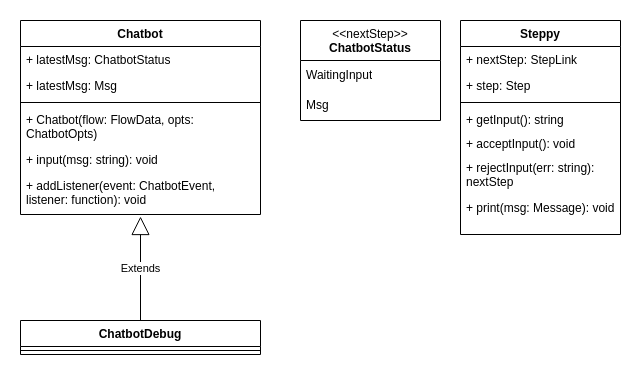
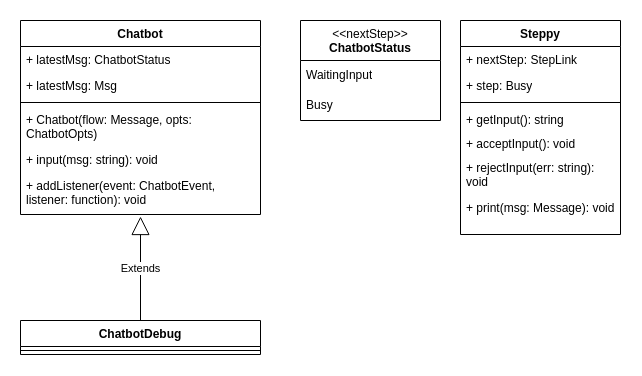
  <mxCell id="0" />
  <mxCell id="1" parent="0" />
  <mxCell id="2" value="Chatbot" style="swimlane;fontStyle=1;align=center;verticalAlign=top;childLayout=stackLayout;horizontal=1;startSize=26;horizontalStack=0;resizeParent=1;resizeParentMax=0;resizeLast=0;collapsible=1;marginBottom=0;whiteSpace=wrap;html=1;" parent="1" vertex="1"><mxGeometry x="20" y="20" width="240" height="194" as="geometry" /></mxCell>
  <mxCell id="3" value="+ latestMsg: ChatbotStatus" style="text;strokeColor=none;fillColor=none;align=left;verticalAlign=top;spacingLeft=4;spacingRight=4;overflow=hidden;rotatable=0;points=[[0,0.5],[1,0.5]];portConstraint=eastwest;whiteSpace=wrap;html=1;" parent="2" vertex="1"><mxGeometry y="26" width="240" height="26" as="geometry" /></mxCell>
  <mxCell id="4" value="+ latestMsg: Msg" style="text;strokeColor=none;fillColor=none;align=left;verticalAlign=top;spacingLeft=4;spacingRight=4;overflow=hidden;rotatable=0;points=[[0,0.5],[1,0.5]];portConstraint=eastwest;whiteSpace=wrap;html=1;" parent="2" vertex="1"><mxGeometry y="52" width="240" height="26" as="geometry" /></mxCell>
  <mxCell id="5" value="" style="line;strokeWidth=1;fillColor=none;align=left;verticalAlign=middle;spacingTop=-1;spacingLeft=3;spacingRight=3;rotatable=0;labelPosition=right;points=[];portConstraint=eastwest;strokeColor=inherit;" parent="2" vertex="1"><mxGeometry y="78" width="240" height="8" as="geometry" /></mxCell>
- <mxCell id="6" value="+ Chatbot(flow: FlowData, opts: ChatbotOpts)" style="text;strokeColor=none;fillColor=none;align=left;verticalAlign=top;spacingLeft=4;spacingRight=4;overflow=hidden;rotatable=0;points=[[0,0.5],[1,0.5]];portConstraint=eastwest;whiteSpace=wrap;html=1;" parent="2" vertex="1"><mxGeometry y="86" width="240" height="40" as="geometry" /></mxCell>
+ <mxCell id="6" value="+ Chatbot(flow: Message, opts: ChatbotOpts)" style="text;strokeColor=none;fillColor=none;align=left;verticalAlign=top;spacingLeft=4;spacingRight=4;overflow=hidden;rotatable=0;points=[[0,0.5],[1,0.5]];portConstraint=eastwest;whiteSpace=wrap;html=1;" parent="2" vertex="1"><mxGeometry y="86" width="240" height="40" as="geometry" /></mxCell>
  <mxCell id="7" value="+ input(msg: string): void" style="text;strokeColor=none;fillColor=none;align=left;verticalAlign=top;spacingLeft=4;spacingRight=4;overflow=hidden;rotatable=0;points=[[0,0.5],[1,0.5]];portConstraint=eastwest;whiteSpace=wrap;html=1;" parent="2" vertex="1"><mxGeometry y="126" width="240" height="26" as="geometry" /></mxCell>
  <mxCell id="8" value="+ addListener(event: ChatbotEvent, listener: function): void" style="text;strokeColor=none;fillColor=none;align=left;verticalAlign=top;spacingLeft=4;spacingRight=4;overflow=hidden;rotatable=0;points=[[0,0.5],[1,0.5]];portConstraint=eastwest;whiteSpace=wrap;html=1;" parent="2" vertex="1"><mxGeometry y="152" width="240" height="42" as="geometry" /></mxCell>
  <mxCell id="9" value="&amp;lt;&amp;lt;nextStep&amp;gt;&amp;gt;&lt;br&gt;&lt;b&gt;ChatbotStatus&lt;/b&gt;" style="swimlane;fontStyle=0;align=center;verticalAlign=top;childLayout=stackLayout;horizontal=1;startSize=40;horizontalStack=0;resizeParent=1;resizeParentMax=0;resizeLast=0;collapsible=0;marginBottom=0;html=1;whiteSpace=wrap;" parent="1" vertex="1"><mxGeometry x="300" y="20" width="140" height="100" as="geometry" /></mxCell>
  <mxCell id="10" value="WaitingInput" style="text;html=1;strokeColor=none;fillColor=none;align=left;verticalAlign=middle;spacingLeft=4;spacingRight=4;overflow=hidden;rotatable=0;points=[[0,0.5],[1,0.5]];portConstraint=eastwest;whiteSpace=wrap;" parent="9" vertex="1"><mxGeometry y="40" width="140" height="30" as="geometry" /></mxCell>
- <mxCell id="11" value="Msg" style="text;html=1;strokeColor=none;fillColor=none;align=left;verticalAlign=middle;spacingLeft=4;spacingRight=4;overflow=hidden;rotatable=0;points=[[0,0.5],[1,0.5]];portConstraint=eastwest;whiteSpace=wrap;" parent="9" vertex="1"><mxGeometry y="70" width="140" height="30" as="geometry" /></mxCell>
+ <mxCell id="11" value="Busy" style="text;html=1;strokeColor=none;fillColor=none;align=left;verticalAlign=middle;spacingLeft=4;spacingRight=4;overflow=hidden;rotatable=0;points=[[0,0.5],[1,0.5]];portConstraint=eastwest;whiteSpace=wrap;" parent="9" vertex="1"><mxGeometry y="70" width="140" height="30" as="geometry" /></mxCell>
  <mxCell id="12" value="Steppy" style="swimlane;fontStyle=1;align=center;verticalAlign=top;childLayout=stackLayout;horizontal=1;startSize=26;horizontalStack=0;resizeParent=1;resizeParentMax=0;resizeLast=0;collapsible=1;marginBottom=0;whiteSpace=wrap;html=1;" parent="1" vertex="1"><mxGeometry x="460" y="20" width="160" height="214" as="geometry" /></mxCell>
  <mxCell id="13" value="+ nextStep: StepLink" style="text;strokeColor=none;fillColor=none;align=left;verticalAlign=top;spacingLeft=4;spacingRight=4;overflow=hidden;rotatable=0;points=[[0,0.5],[1,0.5]];portConstraint=eastwest;whiteSpace=wrap;html=1;" parent="12" vertex="1"><mxGeometry y="26" width="160" height="26" as="geometry" /></mxCell>
- <mxCell id="14" value="+ step: Step" style="text;strokeColor=none;fillColor=none;align=left;verticalAlign=top;spacingLeft=4;spacingRight=4;overflow=hidden;rotatable=0;points=[[0,0.5],[1,0.5]];portConstraint=eastwest;whiteSpace=wrap;html=1;" parent="12" vertex="1"><mxGeometry y="52" width="160" height="26" as="geometry" /></mxCell>
+ <mxCell id="14" value="+ step: Busy" style="text;strokeColor=none;fillColor=none;align=left;verticalAlign=top;spacingLeft=4;spacingRight=4;overflow=hidden;rotatable=0;points=[[0,0.5],[1,0.5]];portConstraint=eastwest;whiteSpace=wrap;html=1;" parent="12" vertex="1"><mxGeometry y="52" width="160" height="26" as="geometry" /></mxCell>
  <mxCell id="15" value="" style="line;strokeWidth=1;fillColor=none;align=left;verticalAlign=middle;spacingTop=-1;spacingLeft=3;spacingRight=3;rotatable=0;labelPosition=right;points=[];portConstraint=eastwest;strokeColor=inherit;" parent="12" vertex="1"><mxGeometry y="78" width="160" height="8" as="geometry" /></mxCell>
  <mxCell id="16" value="+ getInput(): string" style="text;strokeColor=none;fillColor=none;align=left;verticalAlign=top;spacingLeft=4;spacingRight=4;overflow=hidden;rotatable=0;points=[[0,0.5],[1,0.5]];portConstraint=eastwest;whiteSpace=wrap;html=1;" parent="12" vertex="1"><mxGeometry y="86" width="160" height="24" as="geometry" /></mxCell>
  <mxCell id="17" value="+ acceptInput(): void" style="text;strokeColor=none;fillColor=none;align=left;verticalAlign=top;spacingLeft=4;spacingRight=4;overflow=hidden;rotatable=0;points=[[0,0.5],[1,0.5]];portConstraint=eastwest;whiteSpace=wrap;html=1;" parent="12" vertex="1"><mxGeometry y="110" width="160" height="24" as="geometry" /></mxCell>
- <mxCell id="18" value="+ rejectInput(err: string): nextStep" style="text;strokeColor=none;fillColor=none;align=left;verticalAlign=top;spacingLeft=4;spacingRight=4;overflow=hidden;rotatable=0;points=[[0,0.5],[1,0.5]];portConstraint=eastwest;whiteSpace=wrap;html=1;" parent="12" vertex="1"><mxGeometry y="134" width="160" height="40" as="geometry" /></mxCell>
+ <mxCell id="18" value="+ rejectInput(err: string): void" style="text;strokeColor=none;fillColor=none;align=left;verticalAlign=top;spacingLeft=4;spacingRight=4;overflow=hidden;rotatable=0;points=[[0,0.5],[1,0.5]];portConstraint=eastwest;whiteSpace=wrap;html=1;" parent="12" vertex="1"><mxGeometry y="134" width="160" height="40" as="geometry" /></mxCell>
  <mxCell id="19" value="+ print(msg: Message): void" style="text;strokeColor=none;fillColor=none;align=left;verticalAlign=top;spacingLeft=4;spacingRight=4;overflow=hidden;rotatable=0;points=[[0,0.5],[1,0.5]];portConstraint=eastwest;whiteSpace=wrap;html=1;" parent="12" vertex="1"><mxGeometry y="174" width="160" height="40" as="geometry" /></mxCell>
  <mxCell id="20" value="ChatbotDebug" style="swimlane;fontStyle=1;align=center;verticalAlign=top;childLayout=stackLayout;horizontal=1;startSize=26;horizontalStack=0;resizeParent=1;resizeParentMax=0;resizeLast=0;collapsible=1;marginBottom=0;whiteSpace=wrap;html=1;" vertex="1" parent="1"><mxGeometry x="20" y="320" width="240" height="34" as="geometry" /></mxCell>
  <mxCell id="21" value="" style="line;strokeWidth=1;fillColor=none;align=left;verticalAlign=middle;spacingTop=-1;spacingLeft=3;spacingRight=3;rotatable=0;labelPosition=right;points=[];portConstraint=eastwest;strokeColor=inherit;" vertex="1" parent="20"><mxGeometry y="26" width="240" height="8" as="geometry" /></mxCell>
  <mxCell id="22" value="Extends" style="endArrow=block;endSize=16;endFill=0;html=1;rounded=0;exitX=0.5;exitY=0;exitDx=0;exitDy=0;entryX=0.5;entryY=1.048;entryDx=0;entryDy=0;entryPerimeter=0;" edge="1" parent="1" source="20" target="8"><mxGeometry width="160" relative="1" as="geometry"><mxPoint x="290" y="250" as="sourcePoint" /><mxPoint x="140" y="240" as="targetPoint" /></mxGeometry></mxCell>
